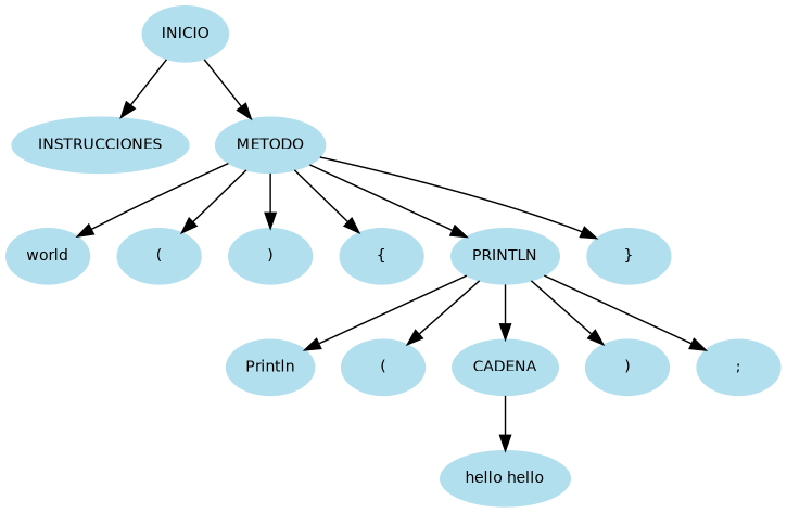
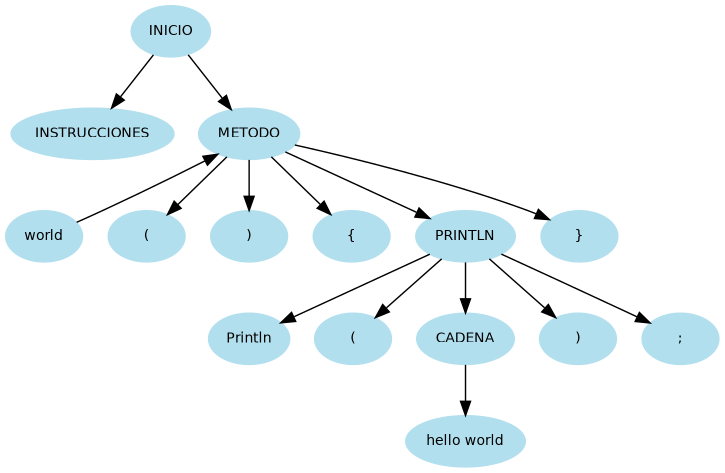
  digraph {
    node [color=lightblue2 fontname=Helvetica fontsize=10 shape=oval style=filled]
    edge [fontname=Helvetica fontsize=10]
    n1 [label=INICIO]
    n2 [label=INSTRUCCIONES]
    n3 [label=METODO]
    n4 [label=world]
    n5 [label="("]
    n6 [label=")"]
    n7 [label="{"]
    n8 [label=PRINTLN]
    n9 [label="}"]
    n10 [label=Println]
    n11 [label="("]
    n12 [label=CADENA]
    n13 [label=")"]
    n14 [label=";"]
-   n15 [label="hello hello"]
+   n15 [label="hello world"]
    n1 -> n2
    n1 -> n3
-   n3 -> n4
+   n4 -> n3
    n3 -> n5
    n3 -> n6
    n3 -> n7
    n3 -> n8
    n3 -> n9
    n8 -> n10
    n8 -> n11
    n8 -> n12
    n8 -> n13
    n8 -> n14
    n12 -> n15
  }
